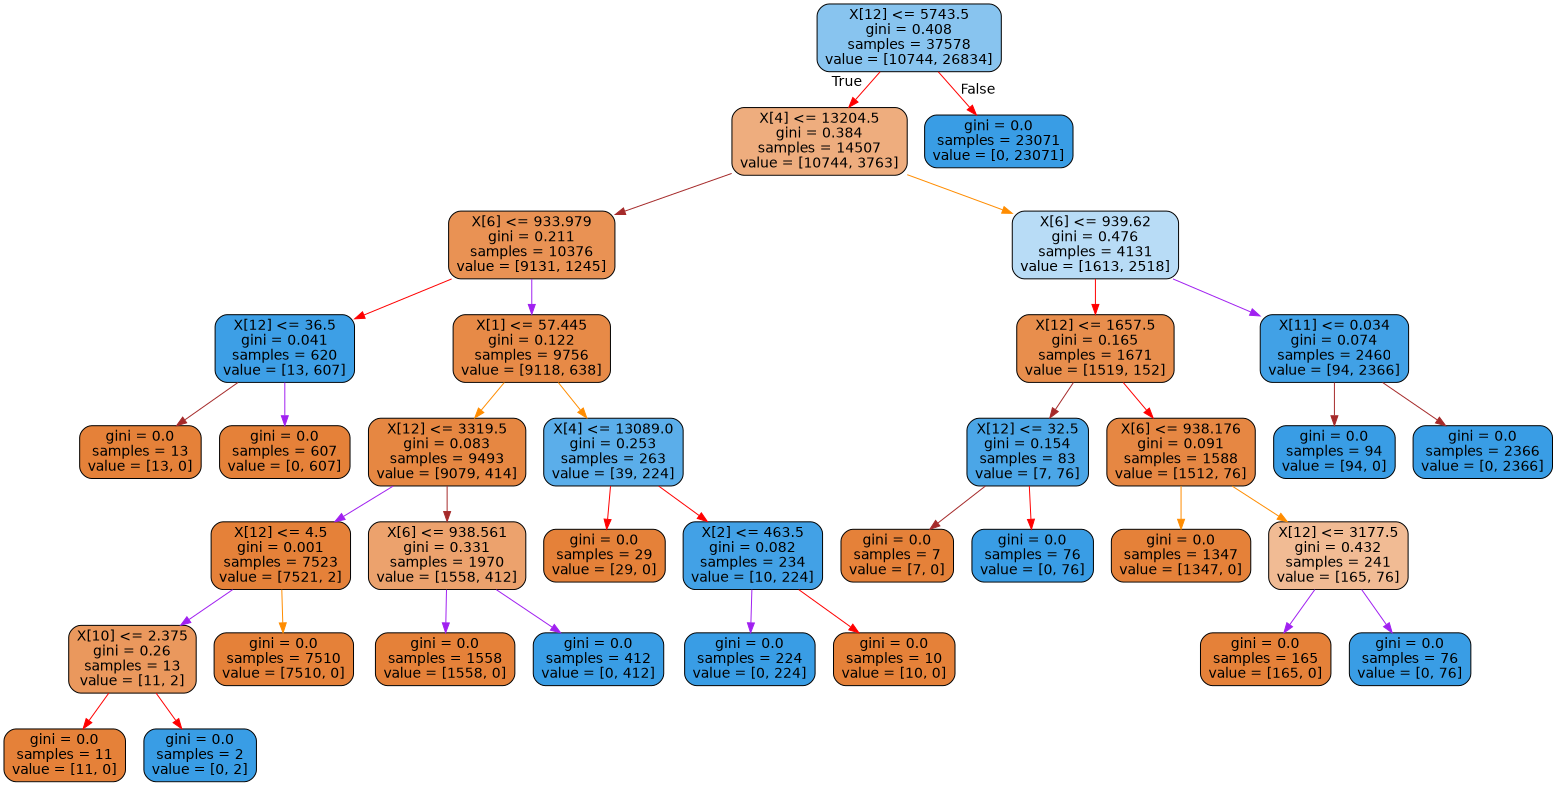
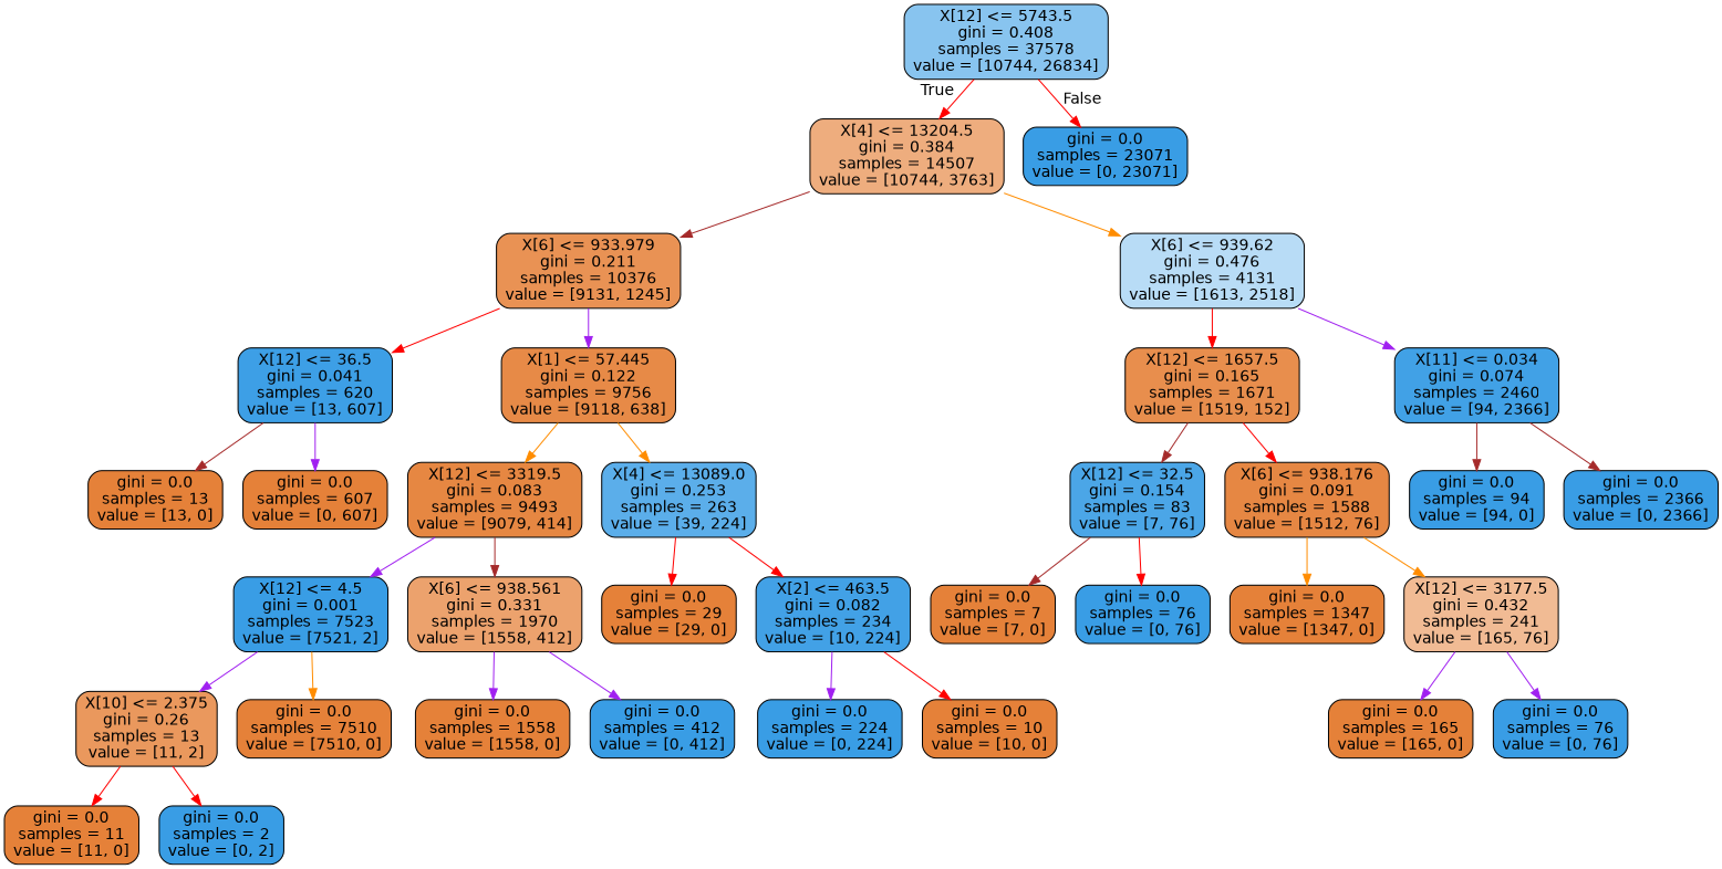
  digraph {
    node [color=black fillcolor="#e58139" fontname=helvetica shape=box style="filled, rounded"]
    edge [color=red fontname=helvetica]
    n1 [fillcolor="#88c4ef" label="X[12] <= 5743.5\ngini = 0.408\nsamples = 37578\nvalue = [10744, 26834]"]
    n2 [fillcolor="#eead7e" label="X[4] <= 13204.5\ngini = 0.384\nsamples = 14507\nvalue = [10744, 3763]"]
    n3 [fillcolor="#399de5" label="gini = 0.0\nsamples = 23071\nvalue = [0, 23071]"]
    n4 [fillcolor="#e99254" label="X[6] <= 933.979\ngini = 0.211\nsamples = 10376\nvalue = [9131, 1245]"]
    n5 [fillcolor="#b8dcf6" label="X[6] <= 939.62\ngini = 0.476\nsamples = 4131\nvalue = [1613, 2518]"]
    n6 [fillcolor="#3d9fe6" label="X[12] <= 36.5\ngini = 0.041\nsamples = 620\nvalue = [13, 607]"]
    n7 [fillcolor="#e78a47" label="X[1] <= 57.445\ngini = 0.122\nsamples = 9756\nvalue = [9118, 638]"]
    n8 [fillcolor="#e88e4d" label="X[12] <= 1657.5\ngini = 0.165\nsamples = 1671\nvalue = [1519, 152]"]
    n9 [fillcolor="#41a1e6" label="X[11] <= 0.034\ngini = 0.074\nsamples = 2460\nvalue = [94, 2366]"]
    n10 [label="gini = 0.0\nsamples = 13\nvalue = [13, 0]"]
    n11 [label="gini = 0.0\nsamples = 607\nvalue = [0, 607]"]
    n12 [fillcolor="#e68742" label="X[12] <= 3319.5\ngini = 0.083\nsamples = 9493\nvalue = [9079, 414]"]
    n13 [fillcolor="#5baeea" label="X[4] <= 13089.0\ngini = 0.253\nsamples = 263\nvalue = [39, 224]"]
-   n14 [label="X[12] <= 4.5\ngini = 0.001\nsamples = 7523\nvalue = [7521, 2]"]
+   n14 [fillcolor="#399de5" label="X[12] <= 4.5\ngini = 0.001\nsamples = 7523\nvalue = [7521, 2]"]
    n15 [fillcolor="#eca26d" label="X[6] <= 938.561\ngini = 0.331\nsamples = 1970\nvalue = [1558, 412]"]
    n16 [label="gini = 0.0\nsamples = 29\nvalue = [29, 0]"]
    n17 [fillcolor="#42a1e6" label="X[2] <= 463.5\ngini = 0.082\nsamples = 234\nvalue = [10, 224]"]
    n18 [fillcolor="#ea985d" label="X[10] <= 2.375\ngini = 0.26\nsamples = 13\nvalue = [11, 2]"]
    n19 [label="gini = 0.0\nsamples = 7510\nvalue = [7510, 0]"]
    n20 [label="gini = 0.0\nsamples = 1558\nvalue = [1558, 0]"]
    n21 [fillcolor="#399de5" label="gini = 0.0\nsamples = 412\nvalue = [0, 412]"]
    n22 [label="gini = 0.0\nsamples = 11\nvalue = [11, 0]"]
    n23 [fillcolor="#399de5" label="gini = 0.0\nsamples = 2\nvalue = [0, 2]"]
    n24 [fillcolor="#399de5" label="gini = 0.0\nsamples = 224\nvalue = [0, 224]"]
    n25 [label="gini = 0.0\nsamples = 10\nvalue = [10, 0]"]
    n26 [fillcolor="#4ba6e7" label="X[12] <= 32.5\ngini = 0.154\nsamples = 83\nvalue = [7, 76]"]
    n27 [fillcolor="#e68743" label="X[6] <= 938.176\ngini = 0.091\nsamples = 1588\nvalue = [1512, 76]"]
    n28 [fillcolor="#399de5" label="gini = 0.0\nsamples = 94\nvalue = [94, 0]"]
    n29 [fillcolor="#399de5" label="gini = 0.0\nsamples = 2366\nvalue = [0, 2366]"]
    n30 [label="gini = 0.0\nsamples = 7\nvalue = [7, 0]"]
    n31 [fillcolor="#399de5" label="gini = 0.0\nsamples = 76\nvalue = [0, 76]"]
    n32 [label="gini = 0.0\nsamples = 1347\nvalue = [1347, 0]"]
    n33 [fillcolor="#f1bb94" label="X[12] <= 3177.5\ngini = 0.432\nsamples = 241\nvalue = [165, 76]"]
    n34 [label="gini = 0.0\nsamples = 165\nvalue = [165, 0]"]
    n35 [fillcolor="#399de5" label="gini = 0.0\nsamples = 76\nvalue = [0, 76]"]
    n1 -> n2 [headlabel=True labelangle=45 labeldistance=2.5]
    n1 -> n3 [headlabel=False labelangle=-45 labeldistance=2.5]
    n2 -> n4 [color=brown]
    n2 -> n5 [color=darkorange]
    n4 -> n6
    n4 -> n7 [color=purple]
    n5 -> n8
    n5 -> n9 [color=purple]
    n6 -> n10 [color=brown]
    n6 -> n11 [color=purple]
    n7 -> n12 [color=darkorange]
    n7 -> n13 [color=darkorange]
    n8 -> n26 [color=brown]
    n8 -> n27
    n9 -> n28 [color=brown]
    n9 -> n29 [color=brown]
    n12 -> n14 [color=purple]
    n12 -> n15 [color=brown]
    n13 -> n16
    n13 -> n17
    n14 -> n18 [color=purple]
    n14 -> n19 [color=darkorange]
    n15 -> n20 [color=purple]
    n15 -> n21 [color=purple]
    n17 -> n24 [color=purple]
    n17 -> n25
    n18 -> n22
    n18 -> n23
    n26 -> n30 [color=brown]
    n26 -> n31
    n27 -> n32 [color=darkorange]
    n27 -> n33 [color=darkorange]
    n33 -> n34 [color=purple]
    n33 -> n35 [color=purple]
  }
